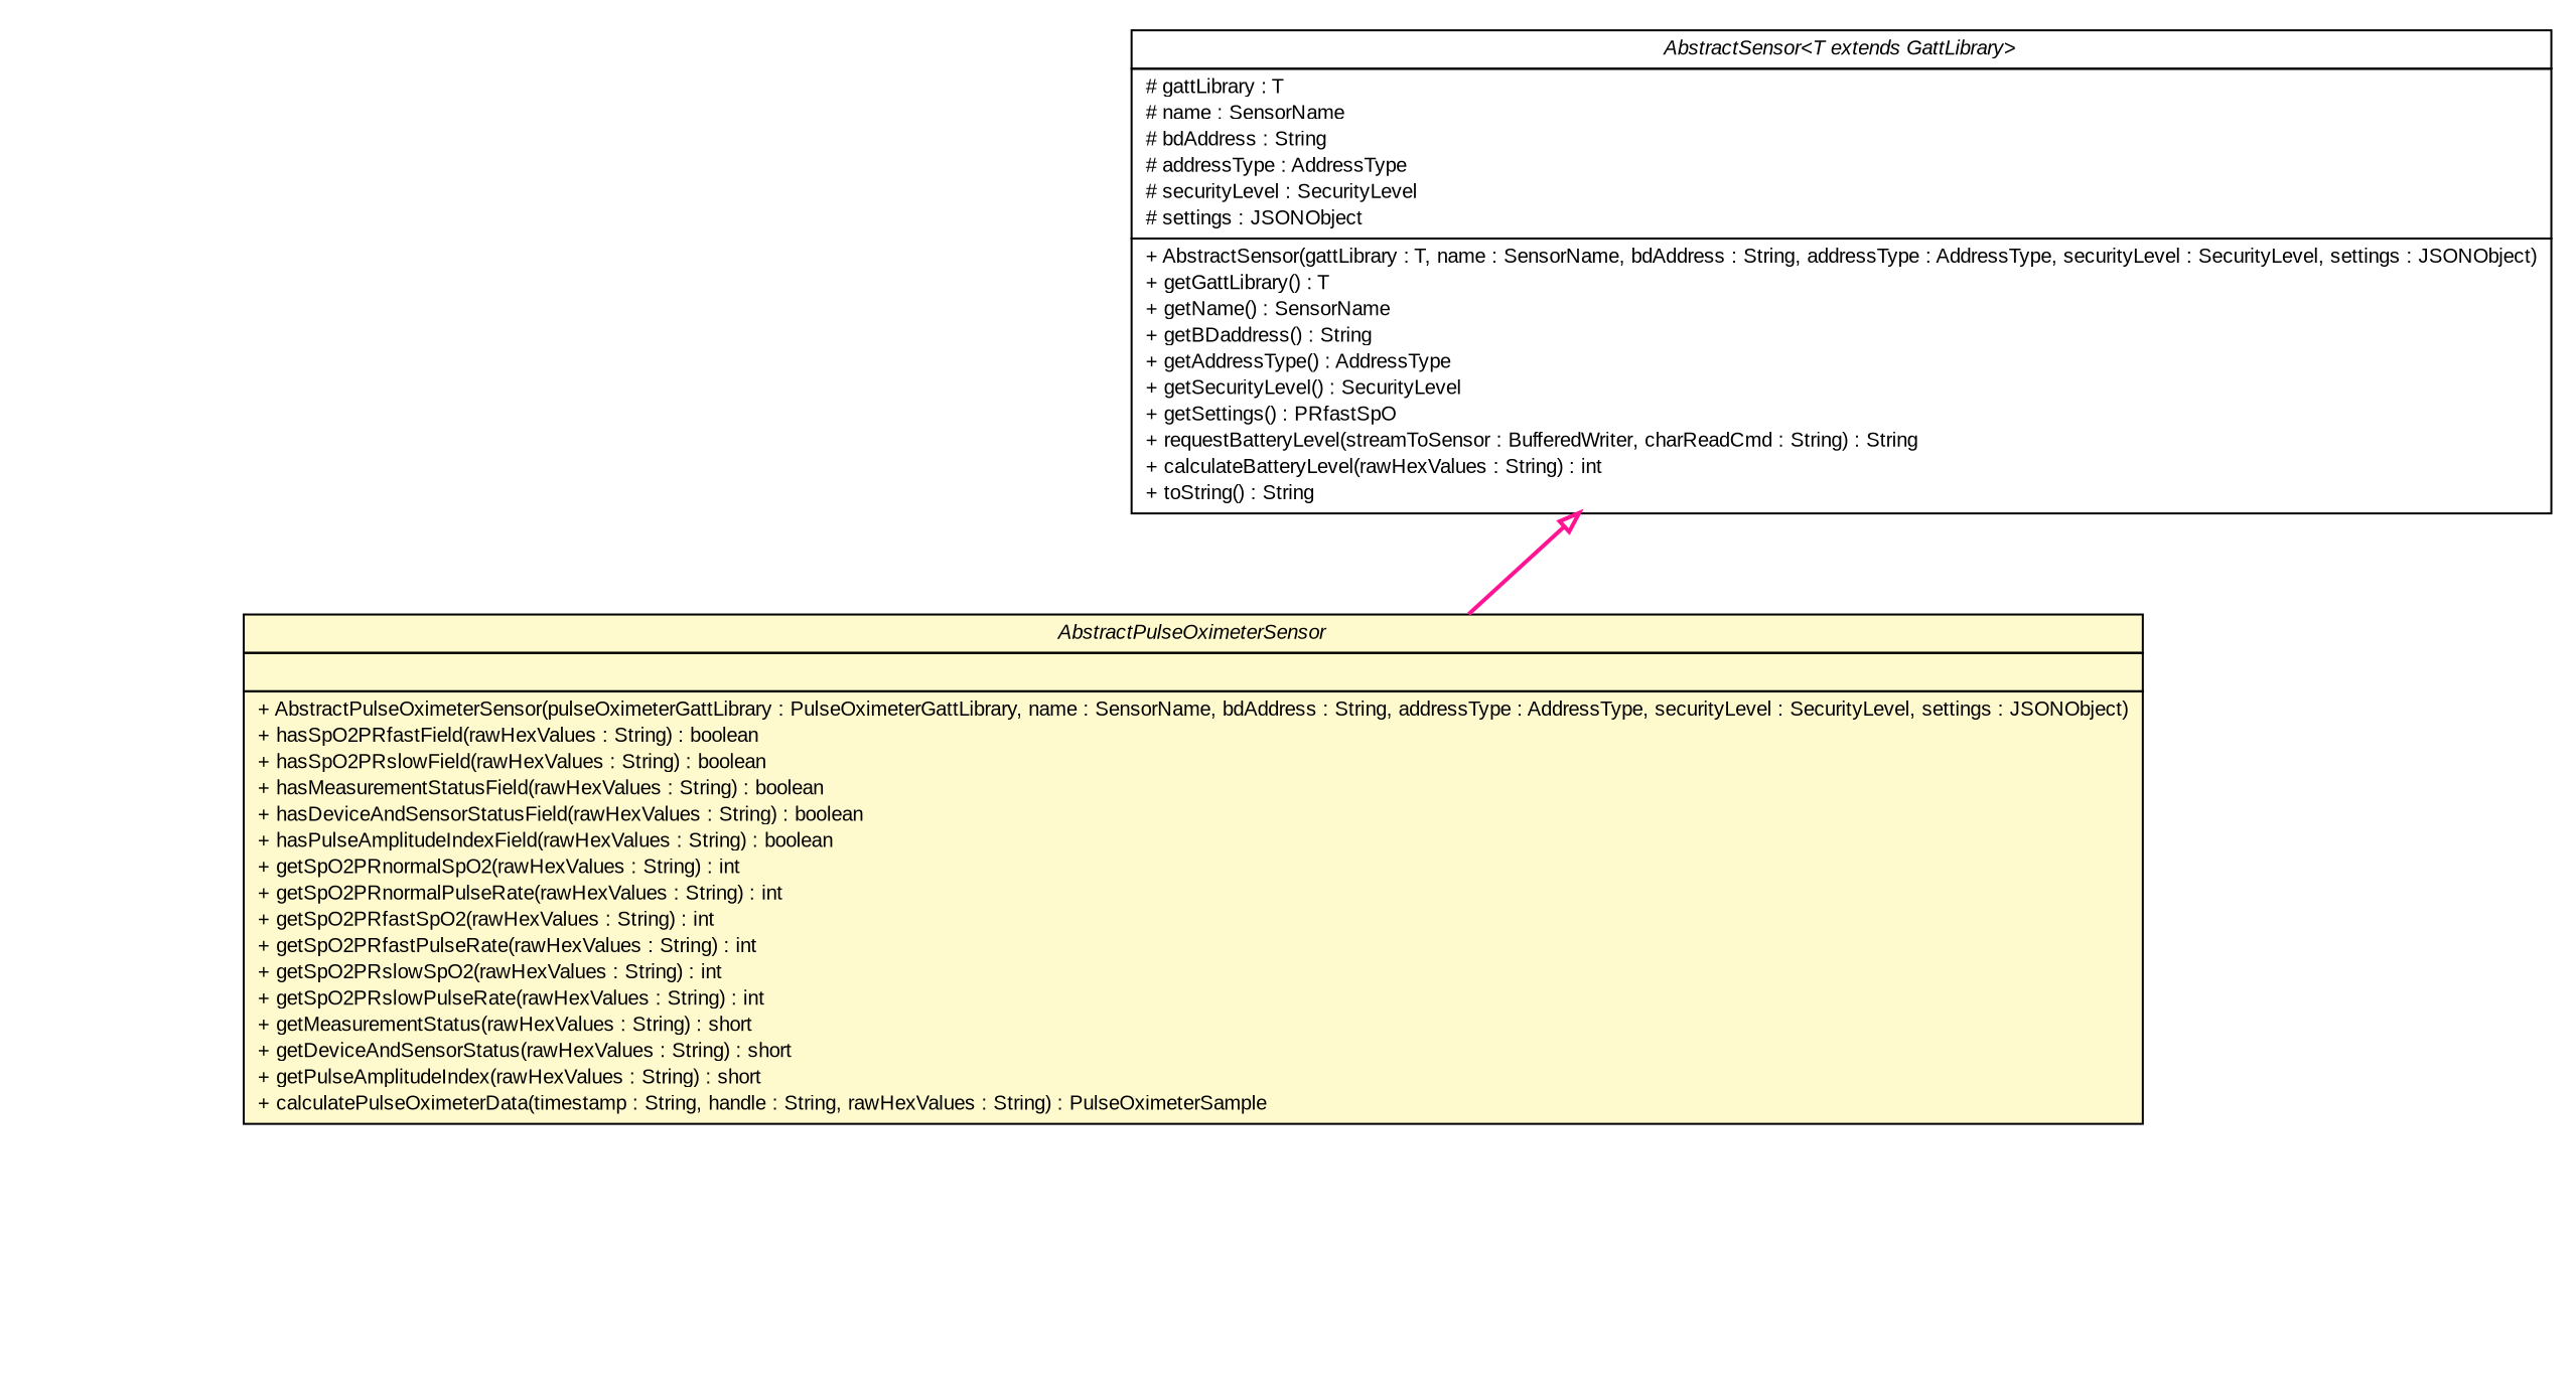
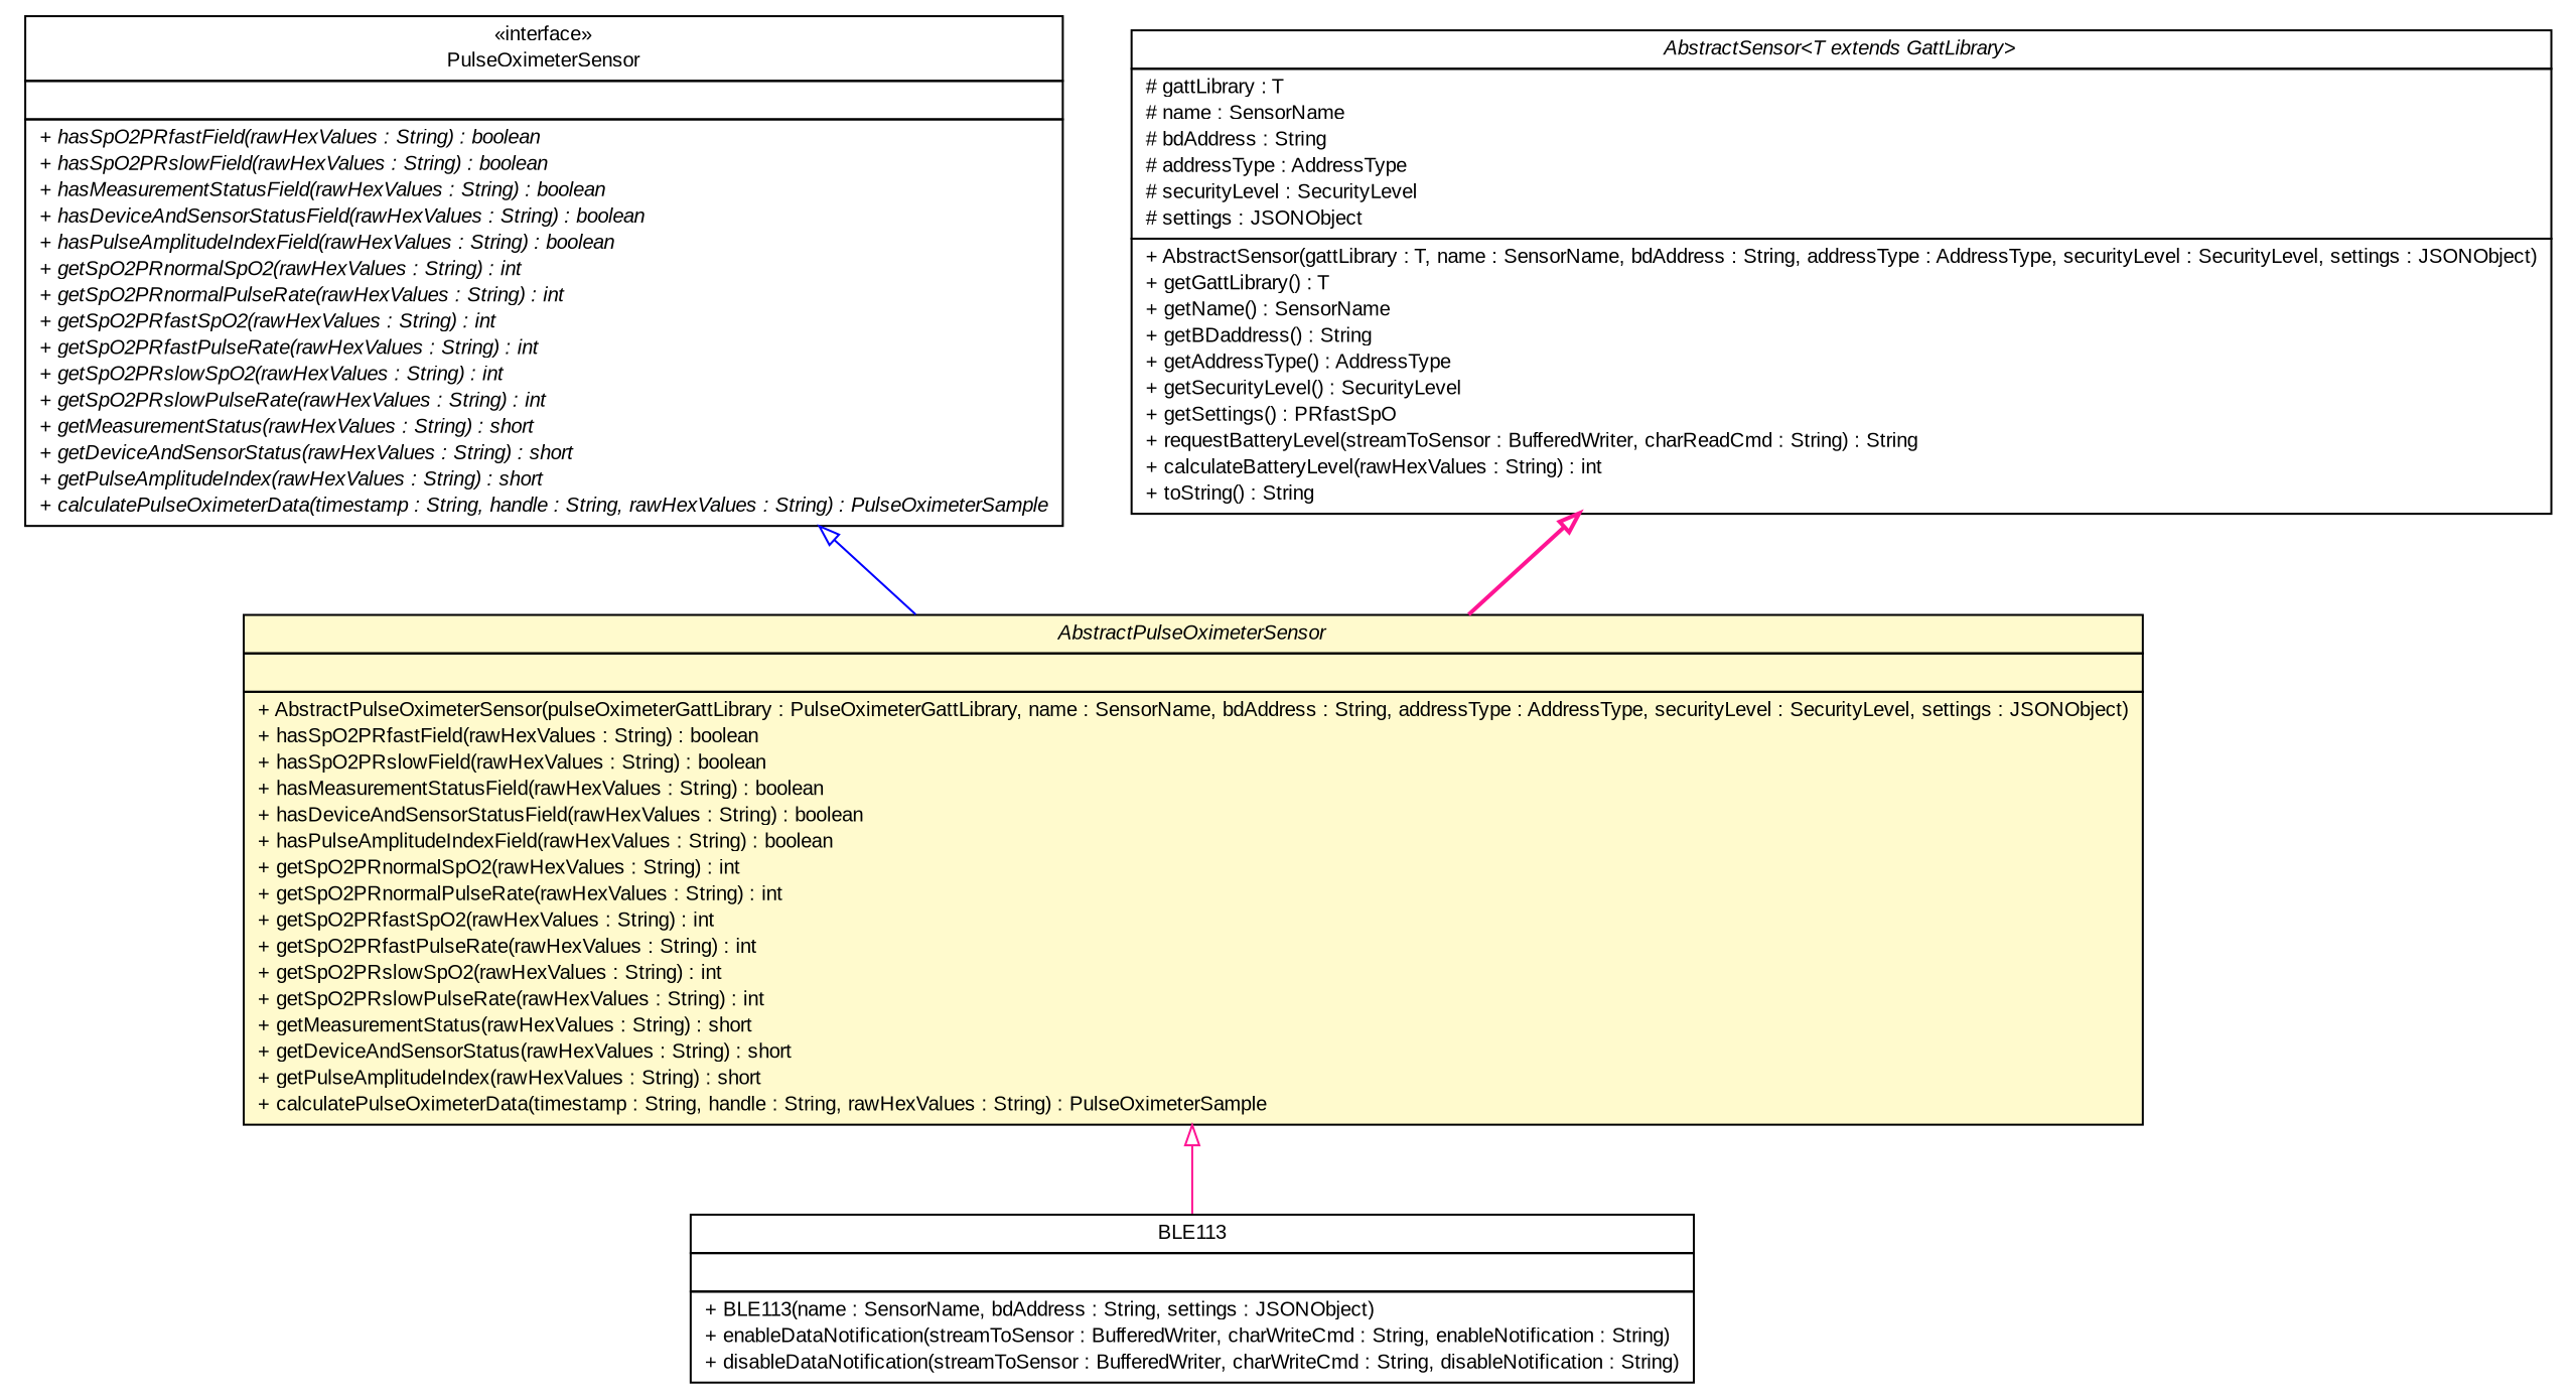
  digraph {
    nodesep=0.25
    ranksep=0.5
    node [fontcolor=black fontname=arial fontsize=10.0 shape=plaintext]
    edge [arrowtail=empty color=deeppink dir=back fontname=arial fontsize=10 headport=p labelfontname=arial labelfontsize=10 style=solid tailport=p]
+   n1 [label=<<table title="de.fhg.fit.biomos.sensorplatform.sensor.BLE113" border="0" cellborder="1" cellspacing="0" cellpadding="2" port="p" href="./BLE113.html"> 		<tr><td><table border="0" cellspacing="0" cellpadding="1"> <tr><td align="center" balign="center"> BLE113 </td></tr> 		</table></td></tr> 		<tr><td><table border="0" cellspacing="0" cellpadding="1"> <tr><td align="left" balign="left">  </td></tr> 		</table></td></tr> 		<tr><td><table border="0" cellspacing="0" cellpadding="1"> <tr><td align="left" balign="left"> + BLE113(name : SensorName, bdAddress : String, settings : JSONObject) </td></tr> <tr><td align="left" balign="left"> + enableDataNotification(streamToSensor : BufferedWriter, charWriteCmd : String, enableNotification : String) </td></tr> <tr><td align="left" balign="left"> + disableDataNotification(streamToSensor : BufferedWriter, charWriteCmd : String, disableNotification : String) </td></tr> 		</table></td></tr> 		</table>>]
+   n2 [label=<<table title="de.fhg.fit.biomos.sensorplatform.sensor.PulseOximeterSensor" border="0" cellborder="1" cellspacing="0" cellpadding="2" port="p" href="./PulseOximeterSensor.html"> 		<tr><td><table border="0" cellspacing="0" cellpadding="1"> <tr><td align="center" balign="center"> &#171;interface&#187; </td></tr> <tr><td align="center" balign="center"> PulseOximeterSensor </td></tr> 		</table></td></tr> 		<tr><td><table border="0" cellspacing="0" cellpadding="1"> <tr><td align="left" balign="left">  </td></tr> 		</table></td></tr> 		<tr><td><table border="0" cellspacing="0" cellpadding="1"> <tr><td align="left" balign="left"><font face="arial italic" point-size="10.0"> + hasSpO2PRfastField(rawHexValues : String) : boolean </font></td></tr> <tr><td align="left" balign="left"><font face="arial italic" point-size="10.0"> + hasSpO2PRslowField(rawHexValues : String) : boolean </font></td></tr> <tr><td align="left" balign="left"><font face="arial italic" point-size="10.0"> + hasMeasurementStatusField(rawHexValues : String) : boolean </font></td></tr> <tr><td align="left" balign="left"><font face="arial italic" point-size="10.0"> + hasDeviceAndSensorStatusField(rawHexValues : String) : boolean </font></td></tr> <tr><td align="left" balign="left"><font face="arial italic" point-size="10.0"> + hasPulseAmplitudeIndexField(rawHexValues : String) : boolean </font></td></tr> <tr><td align="left" balign="left"><font face="arial italic" point-size="10.0"> + getSpO2PRnormalSpO2(rawHexValues : String) : int </font></td></tr> <tr><td align="left" balign="left"><font face="arial italic" point-size="10.0"> + getSpO2PRnormalPulseRate(rawHexValues : String) : int </font></td></tr> <tr><td align="left" balign="left"><font face="arial italic" point-size="10.0"> + getSpO2PRfastSpO2(rawHexValues : String) : int </font></td></tr> <tr><td align="left" balign="left"><font face="arial italic" point-size="10.0"> + getSpO2PRfastPulseRate(rawHexValues : String) : int </font></td></tr> <tr><td align="left" balign="left"><font face="arial italic" point-size="10.0"> + getSpO2PRslowSpO2(rawHexValues : String) : int </font></td></tr> <tr><td align="left" balign="left"><font face="arial italic" point-size="10.0"> + getSpO2PRslowPulseRate(rawHexValues : String) : int </font></td></tr> <tr><td align="left" balign="left"><font face="arial italic" point-size="10.0"> + getMeasurementStatus(rawHexValues : String) : short </font></td></tr> <tr><td align="left" balign="left"><font face="arial italic" point-size="10.0"> + getDeviceAndSensorStatus(rawHexValues : String) : short </font></td></tr> <tr><td align="left" balign="left"><font face="arial italic" point-size="10.0"> + getPulseAmplitudeIndex(rawHexValues : String) : short </font></td></tr> <tr><td align="left" balign="left"><font face="arial italic" point-size="10.0"> + calculatePulseOximeterData(timestamp : String, handle : String, rawHexValues : String) : PulseOximeterSample </font></td></tr> 		</table></td></tr> 		</table>>]
    n3 [label=<<table title="de.fhg.fit.biomos.sensorplatform.sensor.AbstractPulseOximeterSensor" border="0" cellborder="1" cellspacing="0" cellpadding="2" port="p" bgcolor="lemonChiffon" href="./AbstractPulseOximeterSensor.html"> 		<tr><td><table border="0" cellspacing="0" cellpadding="1"> <tr><td align="center" balign="center"><font face="arial italic"> AbstractPulseOximeterSensor </font></td></tr> 		</table></td></tr> 		<tr><td><table border="0" cellspacing="0" cellpadding="1"> <tr><td align="left" balign="left">  </td></tr> 		</table></td></tr> 		<tr><td><table border="0" cellspacing="0" cellpadding="1"> <tr><td align="left" balign="left"> + AbstractPulseOximeterSensor(pulseOximeterGattLibrary : PulseOximeterGattLibrary, name : SensorName, bdAddress : String, addressType : AddressType, securityLevel : SecurityLevel, settings : JSONObject) </td></tr> <tr><td align="left" balign="left"> + hasSpO2PRfastField(rawHexValues : String) : boolean </td></tr> <tr><td align="left" balign="left"> + hasSpO2PRslowField(rawHexValues : String) : boolean </td></tr> <tr><td align="left" balign="left"> + hasMeasurementStatusField(rawHexValues : String) : boolean </td></tr> <tr><td align="left" balign="left"> + hasDeviceAndSensorStatusField(rawHexValues : String) : boolean </td></tr> <tr><td align="left" balign="left"> + hasPulseAmplitudeIndexField(rawHexValues : String) : boolean </td></tr> <tr><td align="left" balign="left"> + getSpO2PRnormalSpO2(rawHexValues : String) : int </td></tr> <tr><td align="left" balign="left"> + getSpO2PRnormalPulseRate(rawHexValues : String) : int </td></tr> <tr><td align="left" balign="left"> + getSpO2PRfastSpO2(rawHexValues : String) : int </td></tr> <tr><td align="left" balign="left"> + getSpO2PRfastPulseRate(rawHexValues : String) : int </td></tr> <tr><td align="left" balign="left"> + getSpO2PRslowSpO2(rawHexValues : String) : int </td></tr> <tr><td align="left" balign="left"> + getSpO2PRslowPulseRate(rawHexValues : String) : int </td></tr> <tr><td align="left" balign="left"> + getMeasurementStatus(rawHexValues : String) : short </td></tr> <tr><td align="left" balign="left"> + getDeviceAndSensorStatus(rawHexValues : String) : short </td></tr> <tr><td align="left" balign="left"> + getPulseAmplitudeIndex(rawHexValues : String) : short </td></tr> <tr><td align="left" balign="left"> + calculatePulseOximeterData(timestamp : String, handle : String, rawHexValues : String) : PulseOximeterSample </td></tr> 		</table></td></tr> 		</table>>]
    n4 [label=<<table title="de.fhg.fit.biomos.sensorplatform.sensor.AbstractSensor" border="0" cellborder="1" cellspacing="0" cellpadding="2" port="p" href="./AbstractSensor.html"> 		<tr><td><table border="0" cellspacing="0" cellpadding="1"> <tr><td align="center" balign="center"><font face="arial italic"> AbstractSensor&lt;T extends GattLibrary&gt; </font></td></tr> 		</table></td></tr> 		<tr><td><table border="0" cellspacing="0" cellpadding="1"> <tr><td align="left" balign="left"> # gattLibrary : T </td></tr> <tr><td align="left" balign="left"> # name : SensorName </td></tr> <tr><td align="left" balign="left"> # bdAddress : String </td></tr> <tr><td align="left" balign="left"> # addressType : AddressType </td></tr> <tr><td align="left" balign="left"> # securityLevel : SecurityLevel </td></tr> <tr><td align="left" balign="left"> # settings : JSONObject </td></tr> 		</table></td></tr> 		<tr><td><table border="0" cellspacing="0" cellpadding="1"> <tr><td align="left" balign="left"> + AbstractSensor(gattLibrary : T, name : SensorName, bdAddress : String, addressType : AddressType, securityLevel : SecurityLevel, settings : JSONObject) </td></tr> <tr><td align="left" balign="left"> + getGattLibrary() : T </td></tr> <tr><td align="left" balign="left"> + getName() : SensorName </td></tr> <tr><td align="left" balign="left"> + getBDaddress() : String </td></tr> <tr><td align="left" balign="left"> + getAddressType() : AddressType </td></tr> <tr><td align="left" balign="left"> + getSecurityLevel() : SecurityLevel </td></tr> <tr><td align="left" balign="left"> + getSettings() : PRfastSpO </td></tr> <tr><td align="left" balign="left"> + requestBatteryLevel(streamToSensor : BufferedWriter, charReadCmd : String) : String </td></tr> <tr><td align="left" balign="left"> + calculateBatteryLevel(rawHexValues : String) : int </td></tr> <tr><td align="left" balign="left"> + toString() : String </td></tr> 		</table></td></tr> 		</table>>]
+   n2 -> n3 [color=blue]
+   n3 -> n1
    n4 -> n3 [style=bold]
  }
